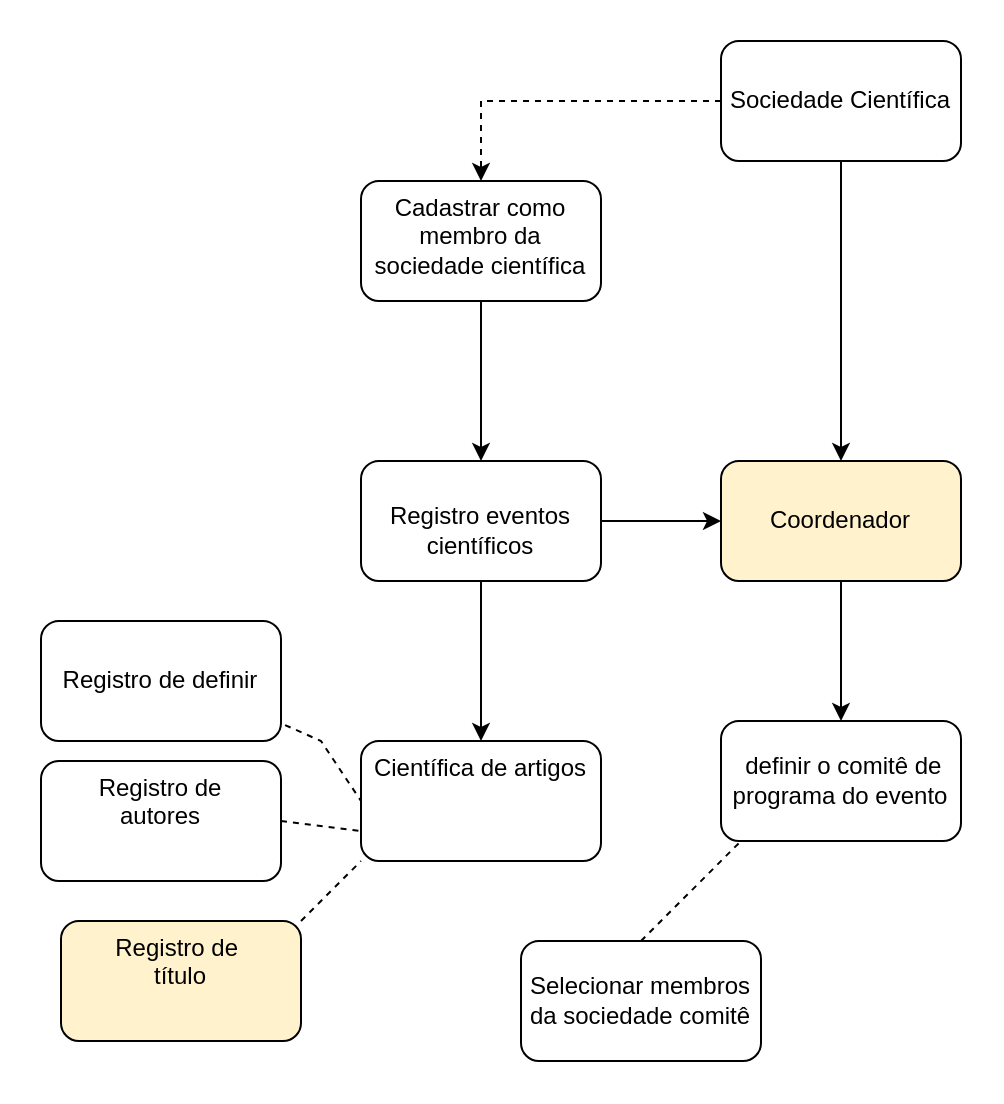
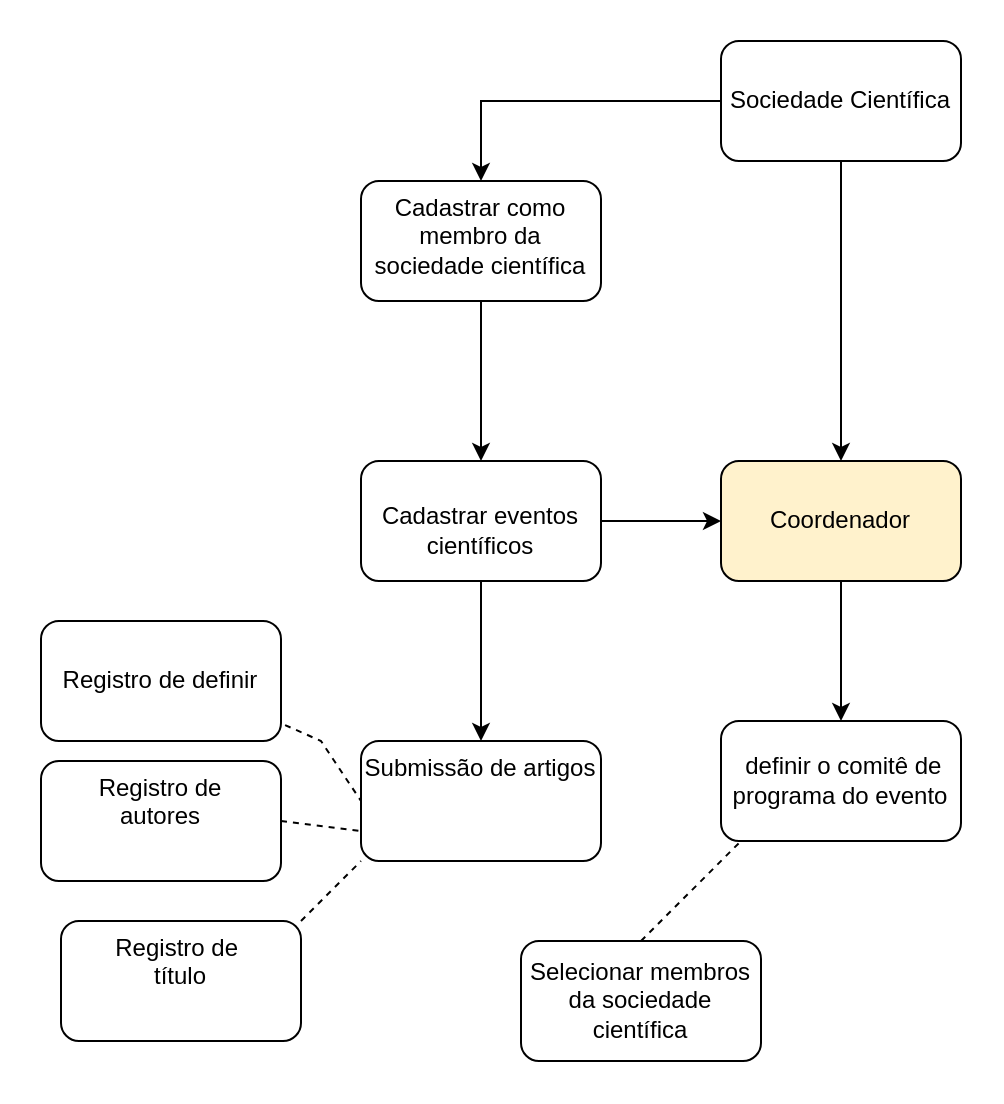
  <mxCell id="0" />
  <mxCell id="1" parent="0" />
  <mxCell id="2" value="" style="edgeStyle=orthogonalEdgeStyle;rounded=0;orthogonalLoop=1;jettySize=auto;html=1;" edge="1" parent="1" source="3" target="9"><mxGeometry relative="1" as="geometry" /></mxCell>
  <mxCell id="3" value="Cadastrar como membro da sociedade científica" style="rounded=1;whiteSpace=wrap;html=1;verticalAlign=top;" vertex="1" parent="1"><mxGeometry x="180" y="90" width="120" height="60" as="geometry" /></mxCell>
- <mxCell id="4" style="edgeStyle=orthogonalEdgeStyle;rounded=0;orthogonalLoop=1;jettySize=auto;html=1;dashed=1;" edge="1" parent="1" source="6" target="3"><mxGeometry relative="1" as="geometry" /></mxCell>
+ <mxCell id="4" style="edgeStyle=orthogonalEdgeStyle;rounded=0;orthogonalLoop=1;jettySize=auto;html=1;" edge="1" parent="1" source="6" target="3"><mxGeometry relative="1" as="geometry" /></mxCell>
  <mxCell id="5" value="" style="edgeStyle=orthogonalEdgeStyle;rounded=0;orthogonalLoop=1;jettySize=auto;html=1;" edge="1" parent="1" source="6" target="12"><mxGeometry relative="1" as="geometry" /></mxCell>
  <mxCell id="6" value="Sociedade Científica" style="rounded=1;whiteSpace=wrap;html=1;" vertex="1" parent="1"><mxGeometry x="360" y="20" width="120" height="60" as="geometry" /></mxCell>
  <mxCell id="7" value="" style="edgeStyle=orthogonalEdgeStyle;rounded=0;orthogonalLoop=1;jettySize=auto;html=1;" edge="1" parent="1" source="9" target="10"><mxGeometry relative="1" as="geometry" /></mxCell>
  <mxCell id="8" value="" style="edgeStyle=orthogonalEdgeStyle;rounded=0;orthogonalLoop=1;jettySize=auto;html=1;" edge="1" parent="1" source="9" target="12"><mxGeometry relative="1" as="geometry" /></mxCell>
- <mxCell id="9" value="&lt;div&gt;&lt;br&gt;&lt;/div&gt;Registro eventos científicos" style="whiteSpace=wrap;html=1;verticalAlign=top;rounded=1;" vertex="1" parent="1"><mxGeometry x="180" y="230" width="120" height="60" as="geometry" /></mxCell>
- <mxCell id="10" value="Científica de artigos" style="whiteSpace=wrap;html=1;verticalAlign=top;rounded=1;" vertex="1" parent="1"><mxGeometry x="180" y="370" width="120" height="60" as="geometry" /></mxCell>
+ <mxCell id="9" value="&lt;div&gt;&lt;br&gt;&lt;/div&gt;Cadastrar eventos científicos" style="whiteSpace=wrap;html=1;verticalAlign=top;rounded=1;" vertex="1" parent="1"><mxGeometry x="180" y="230" width="120" height="60" as="geometry" /></mxCell>
+ <mxCell id="10" value="Submissão de artigos" style="whiteSpace=wrap;html=1;verticalAlign=top;rounded=1;" vertex="1" parent="1"><mxGeometry x="180" y="370" width="120" height="60" as="geometry" /></mxCell>
  <mxCell id="11" value="" style="edgeStyle=orthogonalEdgeStyle;rounded=0;orthogonalLoop=1;jettySize=auto;html=1;" edge="1" parent="1" source="12" target="13"><mxGeometry relative="1" as="geometry"><Array as="points"><mxPoint x="420" y="390" /><mxPoint x="420" y="390" /></Array></mxGeometry></mxCell>
  <mxCell id="12" value="Coordenador" style="whiteSpace=wrap;html=1;rounded=1;fillColor=#fff2cc;" vertex="1" parent="1"><mxGeometry x="360" y="230" width="120" height="60" as="geometry" /></mxCell>
  <mxCell id="13" value="&amp;nbsp;definir o comitê de programa do evento" style="whiteSpace=wrap;html=1;rounded=1;" vertex="1" parent="1"><mxGeometry x="360" y="360" width="120" height="60" as="geometry" /></mxCell>
- <mxCell id="14" value="Selecionar membros da sociedade comitê" style="whiteSpace=wrap;html=1;rounded=1;" vertex="1" parent="1"><mxGeometry x="260" y="470" width="120" height="60" as="geometry" /></mxCell>
- <mxCell id="15" value="&lt;div&gt;Registro de&amp;nbsp;&lt;/div&gt;&lt;div&gt;título&lt;/div&gt;" style="whiteSpace=wrap;html=1;verticalAlign=top;rounded=1;fillColor=#fff2cc;" vertex="1" parent="1"><mxGeometry x="30" y="460" width="120" height="60" as="geometry" /></mxCell>
+ <mxCell id="14" value="Selecionar membros da sociedade científica" style="whiteSpace=wrap;html=1;rounded=1;" vertex="1" parent="1"><mxGeometry x="260" y="470" width="120" height="60" as="geometry" /></mxCell>
+ <mxCell id="15" value="&lt;div&gt;Registro de&amp;nbsp;&lt;/div&gt;&lt;div&gt;título&lt;/div&gt;" style="whiteSpace=wrap;html=1;verticalAlign=top;rounded=1;" vertex="1" parent="1"><mxGeometry x="30" y="460" width="120" height="60" as="geometry" /></mxCell>
  <mxCell id="16" value="Registro de&lt;div&gt;autores&lt;/div&gt;&lt;div&gt;&lt;br&gt;&lt;/div&gt;" style="whiteSpace=wrap;html=1;verticalAlign=top;rounded=1;" vertex="1" parent="1"><mxGeometry y="380" width="120" height="60" as="geometry" x="20" /></mxCell>
  <mxCell id="17" style="edgeStyle=orthogonalEdgeStyle;rounded=0;orthogonalLoop=1;jettySize=auto;html=1;exitX=0.5;exitY=1;exitDx=0;exitDy=0;" edge="1" parent="1" source="15" target="15"><mxGeometry relative="1" as="geometry" /></mxCell>
  <mxCell id="18" value="" style="endArrow=none;dashed=1;html=1;rounded=0;entryX=0;entryY=0.75;entryDx=0;entryDy=0;exitX=1;exitY=0.5;exitDx=0;exitDy=0;" edge="1" parent="1" source="16" target="10"><mxGeometry width="50" height="50" relative="1" as="geometry"><mxPoint x="100" y="400" as="sourcePoint" /><mxPoint x="150" y="350" as="targetPoint" /></mxGeometry></mxCell>
  <mxCell id="19" value="" style="endArrow=none;dashed=1;html=1;rounded=0;entryX=0;entryY=1;entryDx=0;entryDy=0;" edge="1" parent="1" target="10"><mxGeometry width="50" height="50" relative="1" as="geometry"><mxPoint x="150" y="460" as="sourcePoint" /><mxPoint x="200" y="410" as="targetPoint" /></mxGeometry></mxCell>
  <mxCell id="20" value="Registro de definir" style="rounded=1;whiteSpace=wrap;html=1;" vertex="1" parent="1"><mxGeometry y="310" width="120" height="60" as="geometry" x="20" /></mxCell>
  <mxCell id="21" value="" style="endArrow=none;dashed=1;html=1;rounded=0;entryX=0;entryY=0.5;entryDx=0;entryDy=0;exitX=1.017;exitY=0.867;exitDx=0;exitDy=0;exitPerimeter=0;" edge="1" parent="1" source="20" target="10"><mxGeometry width="50" height="50" relative="1" as="geometry"><mxPoint x="140" y="340" as="sourcePoint" /><mxPoint x="190" y="290" as="targetPoint" /><Array as="points"><mxPoint x="160" y="370" /></Array></mxGeometry></mxCell>
  <mxCell id="22" value="" style="endArrow=none;dashed=1;html=1;rounded=0;" edge="1" parent="1"><mxGeometry width="50" height="50" relative="1" as="geometry"><mxPoint x="320" y="470" as="sourcePoint" /><mxPoint x="370" y="420" as="targetPoint" /></mxGeometry></mxCell>
